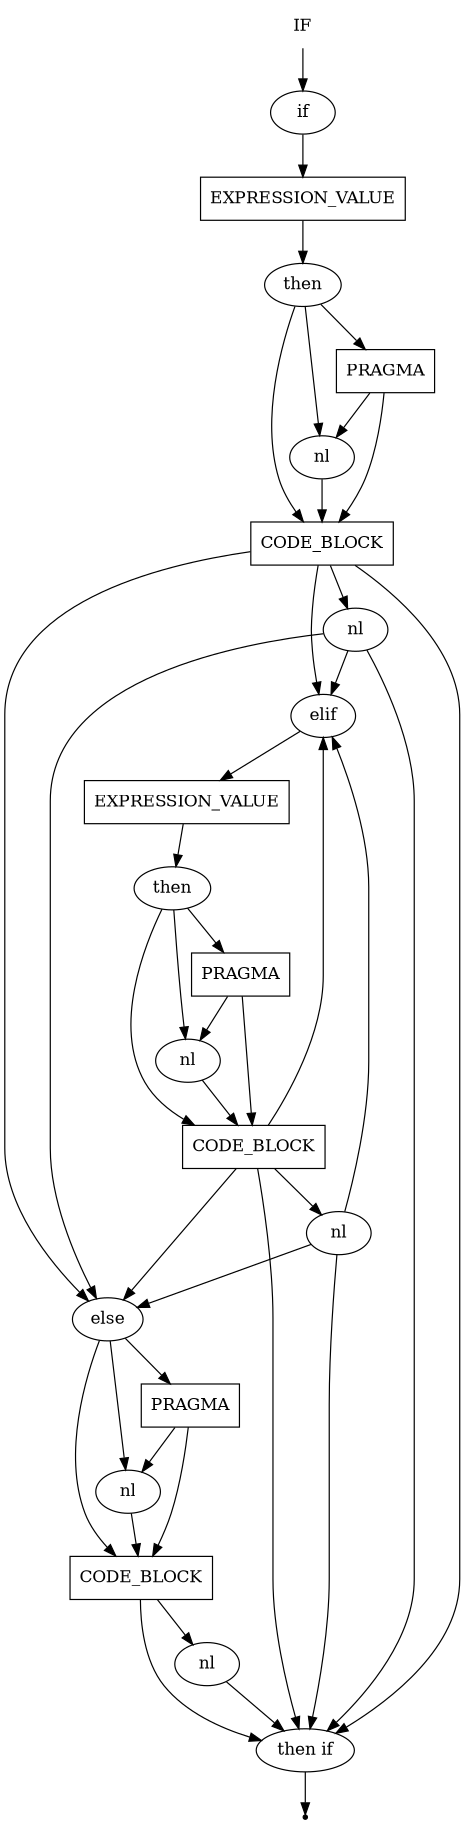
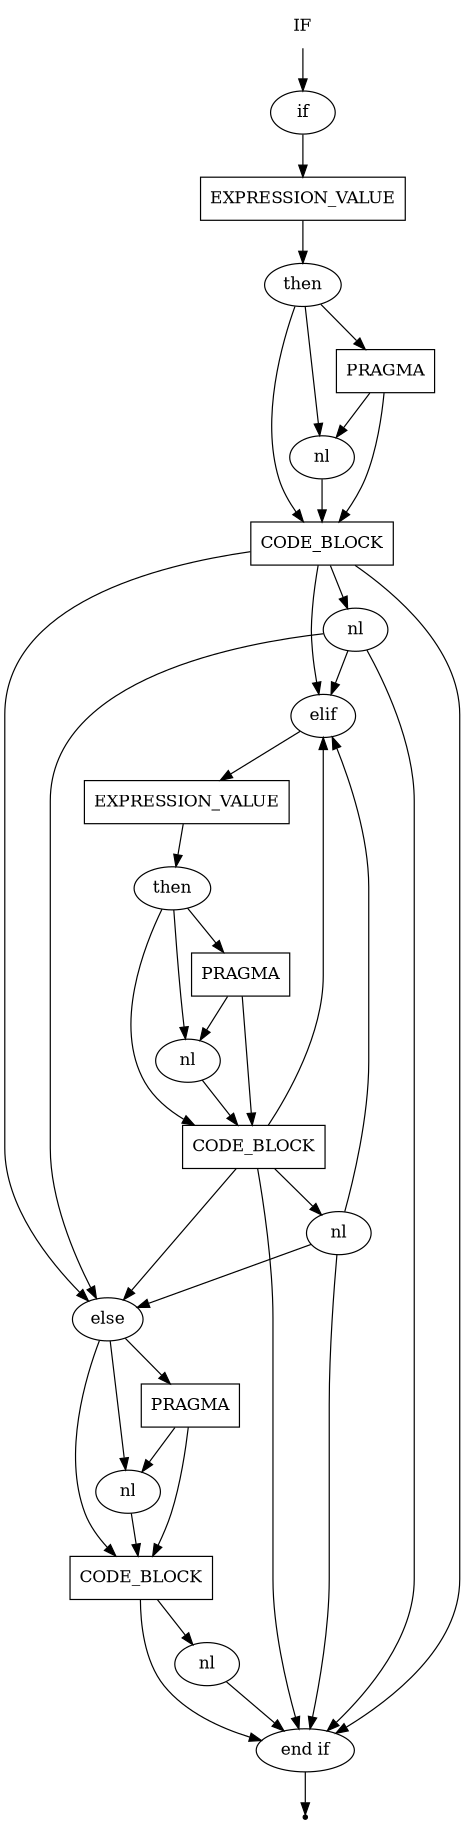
  digraph {
    node [shape=oval]
    n1 [label=IF shape=plaintext]
    n2 [label=if]
    n3 [label=EXPRESSION_VALUE shape=box]
    n4 [label=elif]
    n5 [label=EXPRESSION_VALUE shape=box]
    n6 [label=else]
    n7 [label=nl]
    n8 [label=PRAGMA shape=box]
    n9 [label=CODE_BLOCK shape=box]
-   n10 [label="then if"]
+   n10 [label="end if"]
    end [shape=point]
    n12 [label=then]
    n13 [label=nl]
    n14 [label=PRAGMA shape=box]
    n15 [label=CODE_BLOCK shape=box]
    n16 [label=then]
    n17 [label=nl]
    n18 [label=PRAGMA shape=box]
    n19 [label=CODE_BLOCK shape=box]
    n20 [label=nl]
    n21 [label=nl]
    n22 [label=nl]
    n1 -> n2
    n2 -> n3
    n3 -> n12
    n4 -> n5
    n5 -> n16
    n6 -> n7
    n6 -> n8
    n6 -> n9
    n7 -> n9
    n8 -> n7
    n8 -> n9
    n9 -> n10
    n9 -> n22
    n10 -> end
    n12 -> n13
    n12 -> n14
    n12 -> n15
    n13 -> n15
    n14 -> n13
    n14 -> n15
    n15 -> n4
    n15 -> n6
    n15 -> n10
    n15 -> n20
    n16 -> n17
    n16 -> n18
    n16 -> n19
    n17 -> n19
    n18 -> n17
    n18 -> n19
    n19 -> n4
    n19 -> n6
    n19 -> n10
    n19 -> n21
    n20 -> n4
    n20 -> n6
    n20 -> n10
    n21 -> n4
    n21 -> n6
    n21 -> n10
    n22 -> n10
  }
